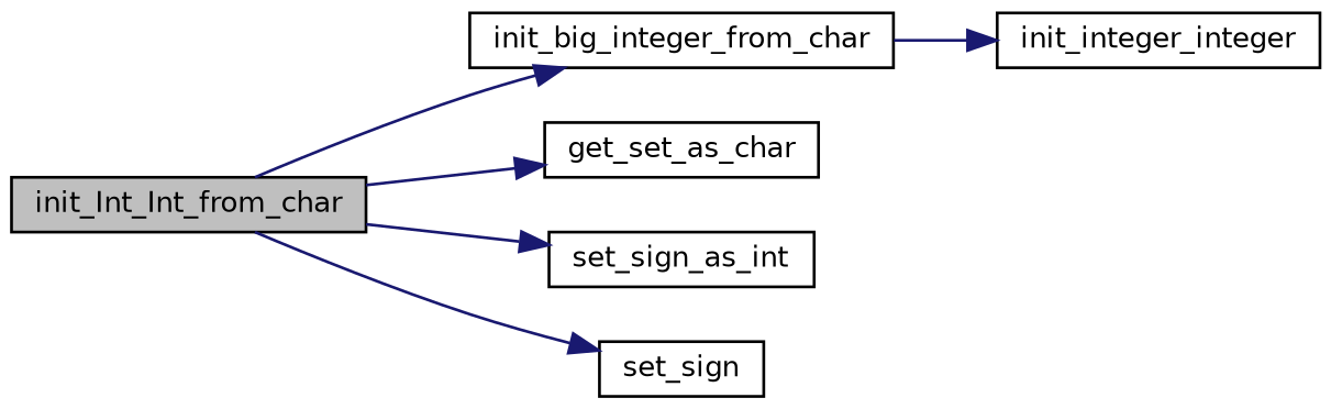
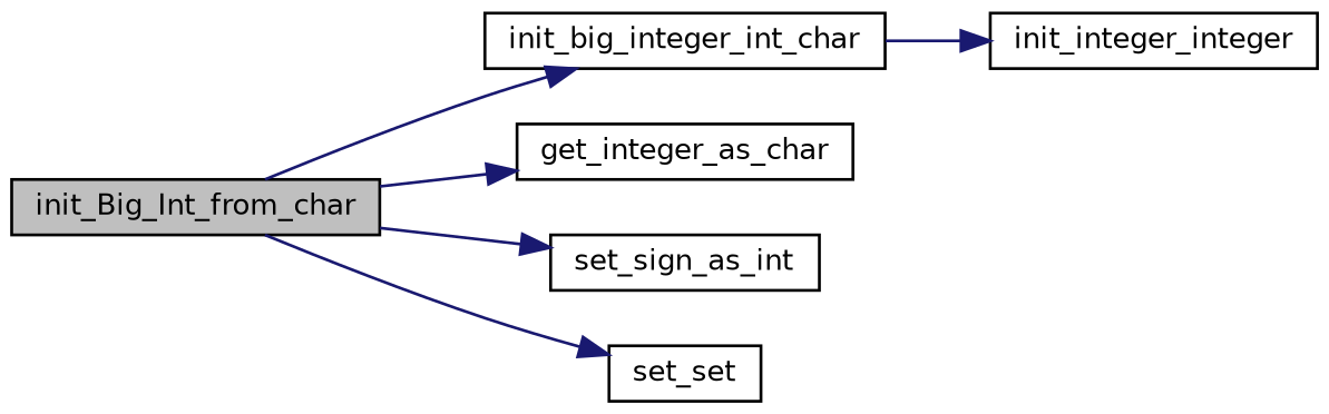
  digraph {
    fontname="DejaVu Sans"
    rankdir=LR
    node [color=black fillcolor=white fontname="DejaVu Sans" fontsize=10 shape=record style=filled]
    edge [color=midnightblue fontname="DejaVu Sans" fontsize=10 labelfontname=Helvetica labelfontsize=10 style=solid]
-   n1 [fillcolor=grey75 fontcolor=black height=0.2 label=init_Int_Int_from_char width=0.4]
-   n2 [height=0.2 label=init_big_integer_from_char width=0.4]
-   n3 [height=0.2 label=get_set_as_char width=0.4]
+   n1 [fillcolor=grey75 fontcolor=black height=0.2 label=init_Big_Int_from_char width=0.4]
+   n2 [height=0.2 label=init_big_integer_int_char width=0.4]
+   n3 [height=0.2 label=get_integer_as_char width=0.4]
    n4 [height=0.2 label=set_sign_as_int width=0.4]
-   n5 [height=0.2 label=set_sign width=0.4]
+   n5 [height=0.2 label=set_set width=0.4]
    n6 [height=0.2 label=init_integer_integer width=0.4]
    n1 -> n2
    n1 -> n3
    n1 -> n4
    n1 -> n5
    n2 -> n6
  }
